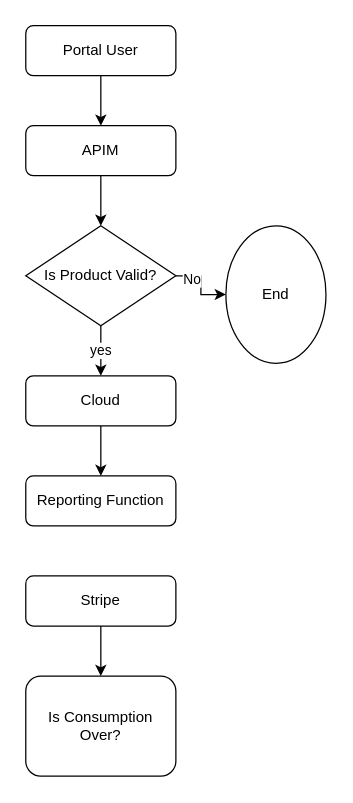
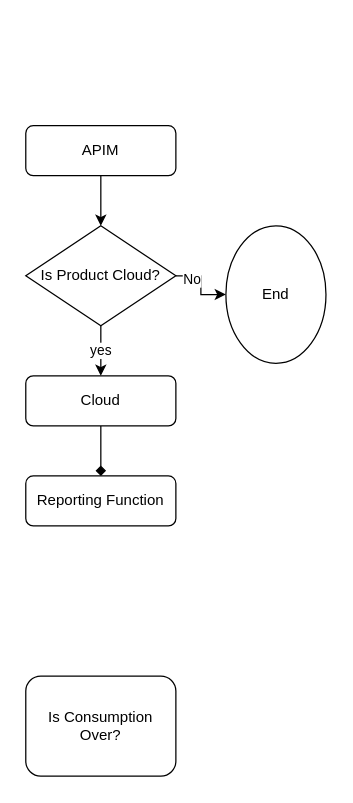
  <mxCell id="0" />
  <mxCell id="1" parent="0" />
- <mxCell id="2" style="edgeStyle=orthogonalEdgeStyle;rounded=0;orthogonalLoop=1;jettySize=auto;html=1;entryX=0.5;entryY=0;entryDx=0;entryDy=0;" edge="1" parent="1" source="3" target="5"><mxGeometry relative="1" as="geometry" /></mxCell>
- <mxCell id="3" value="Portal User" style="rounded=1;whiteSpace=wrap;html=1;" vertex="1" parent="1"><mxGeometry x="20" y="20" width="120" height="40" as="geometry" /></mxCell>
  <mxCell id="4" style="edgeStyle=orthogonalEdgeStyle;rounded=0;orthogonalLoop=1;jettySize=auto;html=1;entryX=0.5;entryY=0;entryDx=0;entryDy=0;" edge="1" parent="1" source="5" target="14"><mxGeometry relative="1" as="geometry" /></mxCell>
  <mxCell id="5" value="APIM" style="rounded=1;whiteSpace=wrap;html=1;" vertex="1" parent="1"><mxGeometry x="20" y="100" width="120" height="40" as="geometry" /></mxCell>
- <mxCell id="6" style="edgeStyle=orthogonalEdgeStyle;rounded=0;orthogonalLoop=1;jettySize=auto;html=1;entryX=0.5;entryY=0;entryDx=0;entryDy=0;" edge="1" parent="1" source="7" target="8"><mxGeometry relative="1" as="geometry" /></mxCell>
+ <mxCell id="6" style="edgeStyle=orthogonalEdgeStyle;rounded=0;orthogonalLoop=1;jettySize=auto;html=1;entryX=0.5;entryY=0;entryDx=0;entryDy=0;endArrow=diamond;" edge="1" parent="1" source="7" target="8"><mxGeometry relative="1" as="geometry" /></mxCell>
  <mxCell id="7" value="Cloud" style="rounded=1;whiteSpace=wrap;html=1;" vertex="1" parent="1"><mxGeometry x="20" y="300" width="120" height="40" as="geometry" /></mxCell>
  <mxCell id="8" value="Reporting Function" style="rounded=1;whiteSpace=wrap;html=1;" vertex="1" parent="1"><mxGeometry x="20" y="380" width="120" height="40" as="geometry" /></mxCell>
- <mxCell id="9" style="edgeStyle=orthogonalEdgeStyle;rounded=0;orthogonalLoop=1;jettySize=auto;html=1;entryX=0.5;entryY=0;entryDx=0;entryDy=0;" edge="1" parent="1" source="10" target="15"><mxGeometry relative="1" as="geometry" /></mxCell>
- <mxCell id="10" value="Stripe" style="rounded=1;whiteSpace=wrap;html=1;" vertex="1" parent="1"><mxGeometry x="20" y="460" width="120" height="40" as="geometry" /></mxCell>
  <mxCell id="11" value="yes" style="edgeStyle=orthogonalEdgeStyle;rounded=0;orthogonalLoop=1;jettySize=auto;html=1;entryX=0.5;entryY=0;entryDx=0;entryDy=0;" edge="1" parent="1" source="14" target="7"><mxGeometry relative="1" as="geometry" /></mxCell>
  <mxCell id="12" style="edgeStyle=orthogonalEdgeStyle;rounded=0;orthogonalLoop=1;jettySize=auto;html=1;entryX=0;entryY=0.5;entryDx=0;entryDy=0;" edge="1" parent="1" source="14" target="16"><mxGeometry relative="1" as="geometry" /></mxCell>
  <mxCell id="13" value="No" style="edgeLabel;html=1;align=center;verticalAlign=middle;resizable=0;points=[];" vertex="1" connectable="0" parent="12"><mxGeometry x="-0.55" y="-2" relative="1" as="geometry"><mxPoint as="offset" /></mxGeometry></mxCell>
- <mxCell id="14" value="Is Product Valid?" style="rhombus;whiteSpace=wrap;html=1;" vertex="1" parent="1"><mxGeometry x="20" y="180" width="120" height="80" as="geometry" /></mxCell>
+ <mxCell id="14" value="Is Product Cloud?" style="rhombus;whiteSpace=wrap;html=1;" vertex="1" parent="1"><mxGeometry x="20" y="180" width="120" height="80" as="geometry" /></mxCell>
  <mxCell id="15" value="Is Consumption Over?" style="whiteSpace=wrap;html=1;rounded=1;" vertex="1" parent="1"><mxGeometry x="20" y="540" width="120" height="80" as="geometry" /></mxCell>
  <mxCell id="16" value="End" style="ellipse;whiteSpace=wrap;html=1;aspect=fixed;" vertex="1" parent="1"><mxGeometry x="180" y="180" width="80" height="110" as="geometry" /></mxCell>
